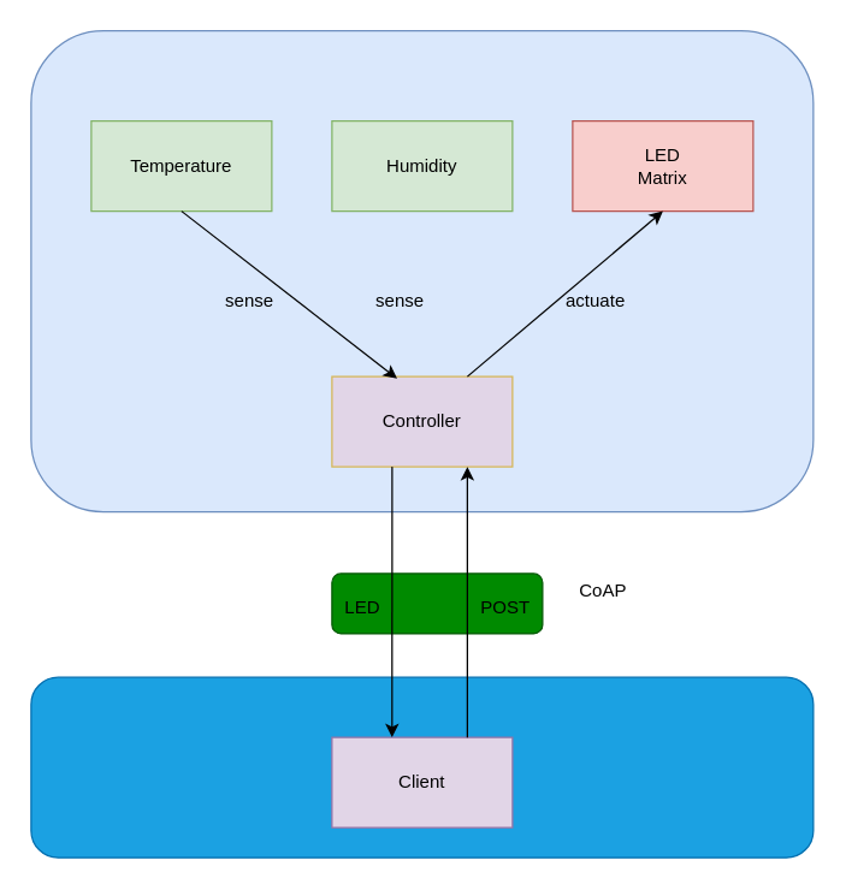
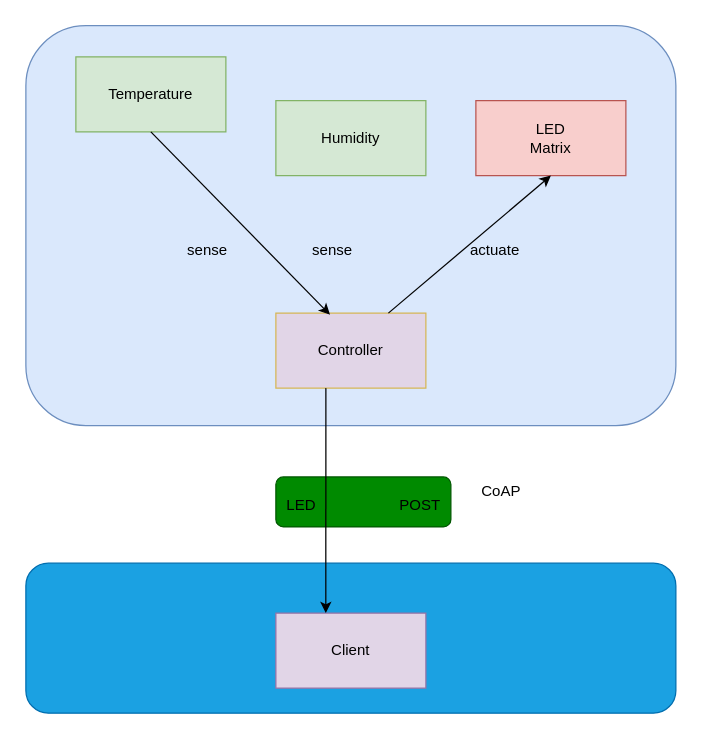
  <mxCell id="0" />
  <mxCell id="1" parent="0" />
  <mxCell id="2" value="" style="rounded=1;whiteSpace=wrap;html=1;fillColor=#1ba1e2;strokeColor=#006EAF;fontColor=#ffffff;" vertex="1" parent="1"><mxGeometry x="20" y="450" width="520" height="120" as="geometry" /></mxCell>
  <mxCell id="3" value="" style="rounded=1;whiteSpace=wrap;html=1;fillColor=#008a00;strokeColor=#005700;fontColor=#ffffff;" vertex="1" parent="1"><mxGeometry x="220" y="381" width="140" height="40" as="geometry" /></mxCell>
  <mxCell id="4" value="" style="rounded=1;whiteSpace=wrap;html=1;fillColor=#dae8fc;strokeColor=#6c8ebf;" vertex="1" parent="1"><mxGeometry x="20" y="20" width="520" height="320" as="geometry" /></mxCell>
- <mxCell id="5" value="Temperature" style="rounded=0;whiteSpace=wrap;html=1;fillColor=#d5e8d4;strokeColor=#82b366;" vertex="1" parent="1"><mxGeometry x="60" y="80" width="120" height="60" as="geometry" /></mxCell>
+ <mxCell id="5" value="Temperature" style="rounded=0;whiteSpace=wrap;html=1;fillColor=#d5e8d4;strokeColor=#82b366;" vertex="1" parent="1"><mxGeometry x="60" y="45" width="120" height="60" as="geometry" /></mxCell>
  <mxCell id="6" value="Humidity" style="rounded=0;whiteSpace=wrap;html=1;fillColor=#d5e8d4;strokeColor=#82b366;" vertex="1" parent="1"><mxGeometry x="220" y="80" width="120" height="60" as="geometry" /></mxCell>
  <mxCell id="7" value="&lt;div&gt;LED&lt;/div&gt;&lt;div&gt;Matrix&lt;br&gt;&lt;/div&gt;" style="rounded=0;whiteSpace=wrap;html=1;fillColor=#f8cecc;strokeColor=#b85450;" vertex="1" parent="1"><mxGeometry x="380" y="80" width="120" height="60" as="geometry" /></mxCell>
  <mxCell id="8" value="Controller" style="rounded=0;whiteSpace=wrap;html=1;fillColor=#e1d5e7;strokeColor=#d6b656;" vertex="1" parent="1"><mxGeometry x="220" y="250" width="120" height="60" as="geometry" /></mxCell>
  <mxCell id="9" value="" style="endArrow=classic;html=1;entryX=0.5;entryY=1;entryDx=0;entryDy=0;" edge="1" parent="1" target="7"><mxGeometry width="50" height="50" relative="1" as="geometry"><mxPoint x="310" y="250" as="sourcePoint" /><mxPoint x="360" y="200" as="targetPoint" /></mxGeometry></mxCell>
  <mxCell id="10" value="" style="endArrow=classic;html=1;entryX=0.361;entryY=0.022;entryDx=0;entryDy=0;entryPerimeter=0;exitX=0.5;exitY=1;exitDx=0;exitDy=0;" edge="1" parent="1" source="5" target="8"><mxGeometry width="50" height="50" relative="1" as="geometry"><mxPoint x="120" y="180" as="sourcePoint" /><mxPoint x="170" y="130" as="targetPoint" /></mxGeometry></mxCell>
  <mxCell id="11" value="sense" style="text;html=1;align=center;verticalAlign=middle;resizable=0;points=[];autosize=1;" vertex="1" parent="1"><mxGeometry x="140" y="190" width="50" height="20" as="geometry" /></mxCell>
  <mxCell id="12" value="sense" style="text;html=1;align=center;verticalAlign=middle;resizable=0;points=[];autosize=1;" vertex="1" parent="1"><mxGeometry x="240" y="190" width="50" height="20" as="geometry" /></mxCell>
  <mxCell id="13" value="&lt;div&gt;actuate&lt;/div&gt;" style="text;html=1;align=center;verticalAlign=middle;resizable=0;points=[];autosize=1;" vertex="1" parent="1"><mxGeometry x="370" y="190" width="50" height="20" as="geometry" /></mxCell>
  <mxCell id="14" value="Client" style="rounded=0;whiteSpace=wrap;html=1;fillColor=#e1d5e7;strokeColor=#9673a6;" vertex="1" parent="1"><mxGeometry x="220" y="490" width="120" height="60" as="geometry" /></mxCell>
- <mxCell id="15" value="" style="endArrow=classic;html=1;exitX=0.75;exitY=0;exitDx=0;exitDy=0;entryX=0.75;entryY=1;entryDx=0;entryDy=0;" edge="1" parent="1" source="14" target="8"><mxGeometry width="50" height="50" relative="1" as="geometry"><mxPoint x="330" y="360" as="sourcePoint" /><mxPoint x="380" y="310" as="targetPoint" /></mxGeometry></mxCell>
  <mxCell id="16" value="" style="endArrow=classic;html=1;entryX=0.333;entryY=0;entryDx=0;entryDy=0;entryPerimeter=0;" edge="1" parent="1" target="14"><mxGeometry width="50" height="50" relative="1" as="geometry"><mxPoint x="260" y="310" as="sourcePoint" /><mxPoint x="380" y="310" as="targetPoint" /></mxGeometry></mxCell>
  <mxCell id="17" value="POST" style="text;html=1;align=center;verticalAlign=middle;resizable=0;points=[];autosize=1;" vertex="1" parent="1"><mxGeometry x="310" y="394" width="50" height="20" as="geometry" /></mxCell>
  <mxCell id="18" value="LED" style="text;html=1;align=center;verticalAlign=middle;resizable=0;points=[];autosize=1;" vertex="1" parent="1"><mxGeometry x="220" y="394" width="40" height="20" as="geometry" /></mxCell>
  <mxCell id="19" value="CoAP" style="text;html=1;align=center;verticalAlign=middle;resizable=0;points=[];autosize=1;" vertex="1" parent="1"><mxGeometry x="375" y="383" width="50" height="20" as="geometry" /></mxCell>
